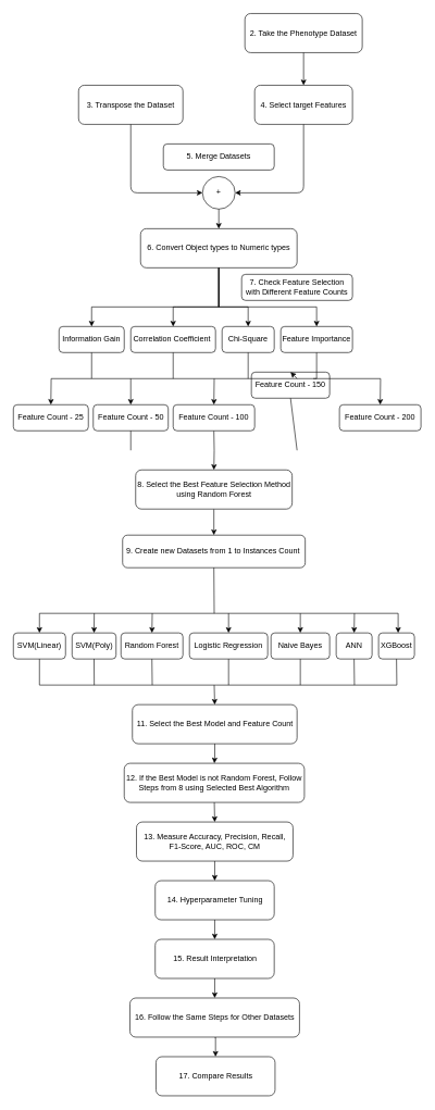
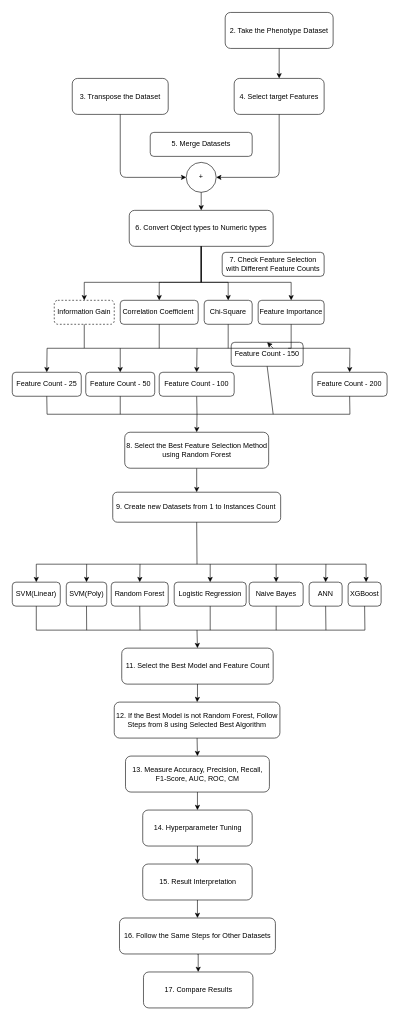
  <mxCell id="0" />
  <mxCell id="1" parent="0" />
  <mxCell id="2" value="2. Take the Phenotype Dataset" style="rounded=1;whiteSpace=wrap;html=1;" parent="1" vertex="1"><mxGeometry x="375" y="20" width="180" height="60" as="geometry" /></mxCell>
  <mxCell id="3" value="3. Transpose the Dataset" style="rounded=1;whiteSpace=wrap;html=1;" parent="1" vertex="1"><mxGeometry x="120" y="130" width="160" height="60" as="geometry" /></mxCell>
  <mxCell id="4" value="4. Select target Features" style="rounded=1;whiteSpace=wrap;html=1;" parent="1" vertex="1"><mxGeometry x="390" y="130" width="150" height="60" as="geometry" /></mxCell>
  <mxCell id="5" value="" style="endArrow=classic;html=1;exitX=0.5;exitY=1;exitDx=0;exitDy=0;" parent="1" source="2" target="4" edge="1"><mxGeometry width="50" height="50" relative="1" as="geometry"><mxPoint x="510" y="100" as="sourcePoint" /><mxPoint x="820" y="230" as="targetPoint" /></mxGeometry></mxCell>
  <mxCell id="6" value="+" style="ellipse;whiteSpace=wrap;html=1;aspect=fixed;" parent="1" vertex="1"><mxGeometry x="310" y="270" width="50" height="50" as="geometry" /></mxCell>
  <mxCell id="7" value="" style="endArrow=classic;html=1;entryX=0;entryY=0.5;entryDx=0;entryDy=0;exitX=0.5;exitY=1;exitDx=0;exitDy=0;" parent="1" source="3" target="6" edge="1"><mxGeometry width="50" height="50" relative="1" as="geometry"><mxPoint x="160" y="200" as="sourcePoint" /><mxPoint x="480" y="260" as="targetPoint" /><Array as="points"><mxPoint x="200" y="295" /></Array></mxGeometry></mxCell>
  <mxCell id="8" value="" style="endArrow=classic;html=1;entryX=1;entryY=0.5;entryDx=0;entryDy=0;exitX=0.5;exitY=1;exitDx=0;exitDy=0;" parent="1" source="4" target="6" edge="1"><mxGeometry width="50" height="50" relative="1" as="geometry"><mxPoint x="500" y="220" as="sourcePoint" /><mxPoint x="320" y="305" as="targetPoint" /><Array as="points"><mxPoint x="465" y="295" /></Array></mxGeometry></mxCell>
  <mxCell id="9" value="5. Merge Datasets" style="rounded=1;whiteSpace=wrap;html=1;" parent="1" vertex="1"><mxGeometry x="250" y="220" width="170" height="40" as="geometry" /></mxCell>
  <mxCell id="10" value="6. Convert Object types to Numeric types" style="rounded=1;whiteSpace=wrap;html=1;points=[[0,0,0,0,0],[0,0.25,0,0,0],[0,0.5,0,0,0],[0,0.75,0,0,0],[0,1,0,0,0],[0.17,1,0,0,0],[0.25,0,0,0,0],[0.5,0,0,0,0],[0.5,1,0,0,0],[0.61,1,0,0,0],[0.75,0,0,0,0],[0.81,1,0,0,0],[1,0,0,0,0],[1,0.25,0,0,0],[1,0.5,0,0,0],[1,0.75,0,0,0],[1,1,0,0,0]];" parent="1" vertex="1"><mxGeometry x="215" y="350" width="240" height="60" as="geometry" /></mxCell>
  <mxCell id="11" value="" style="endArrow=classic;html=1;exitX=0.5;exitY=1;exitDx=0;exitDy=0;entryX=0.5;entryY=0;entryDx=0;entryDy=0;" parent="1" source="6" target="10" edge="1"><mxGeometry width="50" height="50" relative="1" as="geometry"><mxPoint x="430" y="280" as="sourcePoint" /><mxPoint x="480" y="230" as="targetPoint" /></mxGeometry></mxCell>
  <mxCell id="12" value="7. Check Feature Selection with Different Feature Counts" style="rounded=1;whiteSpace=wrap;html=1;" parent="1" vertex="1"><mxGeometry x="370" y="420" width="170" height="40" as="geometry" /></mxCell>
- <mxCell id="13" value="Information Gain" style="rounded=1;whiteSpace=wrap;html=1;" parent="1" vertex="1"><mxGeometry x="90" y="500" width="100" height="40" as="geometry" /></mxCell>
+ <mxCell id="13" value="Information Gain" style="rounded=1;whiteSpace=wrap;html=1;dashed=1;" parent="1" vertex="1"><mxGeometry x="90" y="500" width="100" height="40" as="geometry" /></mxCell>
  <mxCell id="14" value="Correlation Coefficient&amp;nbsp;" style="rounded=1;whiteSpace=wrap;html=1;" parent="1" vertex="1"><mxGeometry x="200" y="500" width="130" height="40" as="geometry" /></mxCell>
  <mxCell id="15" value="Chi-Square" style="rounded=1;whiteSpace=wrap;html=1;" parent="1" vertex="1"><mxGeometry x="340" y="500" width="80" height="40" as="geometry" /></mxCell>
  <mxCell id="16" value="Feature Importance" style="rounded=1;whiteSpace=wrap;html=1;" parent="1" vertex="1"><mxGeometry x="430" y="500" width="110" height="40" as="geometry" /></mxCell>
  <mxCell id="17" value="Feature Count - 25" style="rounded=1;whiteSpace=wrap;html=1;" parent="1" vertex="1"><mxGeometry x="20" y="620" width="115" height="40" as="geometry" /></mxCell>
  <mxCell id="18" value="Feature Count - 50" style="rounded=1;whiteSpace=wrap;html=1;" parent="1" vertex="1"><mxGeometry x="142.5" y="620" width="115" height="40" as="geometry" /></mxCell>
  <mxCell id="19" style="edgeStyle=orthogonalEdgeStyle;rounded=0;orthogonalLoop=1;jettySize=auto;html=1;exitX=0.5;exitY=1;exitDx=0;exitDy=0;endArrow=none;endFill=0;" parent="1" source="20" edge="1"><mxGeometry relative="1" as="geometry"><mxPoint x="328" y="690" as="targetPoint" /></mxGeometry></mxCell>
  <mxCell id="20" value="Feature Count - 100" style="rounded=1;whiteSpace=wrap;html=1;" parent="1" vertex="1"><mxGeometry x="265" y="620" width="125" height="40" as="geometry" /></mxCell>
  <mxCell id="21" value="Feature Count - 150" style="rounded=1;whiteSpace=wrap;html=1;" parent="1" vertex="1"><mxGeometry x="385" y="570" width="120" height="40" as="geometry" /></mxCell>
  <mxCell id="22" value="Feature Count - 200" style="rounded=1;whiteSpace=wrap;html=1;" parent="1" vertex="1"><mxGeometry x="520" y="620" width="125" height="40" as="geometry" /></mxCell>
  <mxCell id="23" value="" style="endArrow=classic;html=1;rounded=0;exitX=0.5;exitY=1;exitDx=0;exitDy=0;exitPerimeter=0;entryX=0.5;entryY=0;entryDx=0;entryDy=0;" parent="1" source="10" target="13" edge="1"><mxGeometry width="50" height="50" relative="1" as="geometry"><mxPoint x="330" y="420" as="sourcePoint" /><mxPoint x="400" y="460" as="targetPoint" /><Array as="points"><mxPoint x="335" y="470" /><mxPoint x="270" y="470" /><mxPoint x="140" y="470" /></Array></mxGeometry></mxCell>
  <mxCell id="24" value="" style="endArrow=classic;html=1;rounded=0;exitX=0.5;exitY=1;exitDx=0;exitDy=0;exitPerimeter=0;entryX=0.5;entryY=0;entryDx=0;entryDy=0;" parent="1" source="10" target="16" edge="1"><mxGeometry width="50" height="50" relative="1" as="geometry"><mxPoint x="350" y="510" as="sourcePoint" /><mxPoint x="400" y="460" as="targetPoint" /><Array as="points"><mxPoint x="335" y="470" /><mxPoint x="485" y="470" /></Array></mxGeometry></mxCell>
  <mxCell id="25" value="" style="endArrow=classic;html=1;rounded=0;exitX=0.5;exitY=1;exitDx=0;exitDy=0;exitPerimeter=0;entryX=0.5;entryY=0;entryDx=0;entryDy=0;" parent="1" source="10" target="14" edge="1"><mxGeometry width="50" height="50" relative="1" as="geometry"><mxPoint x="350" y="510" as="sourcePoint" /><mxPoint x="400" y="460" as="targetPoint" /><Array as="points"><mxPoint x="335" y="470" /><mxPoint x="265" y="470" /></Array></mxGeometry></mxCell>
  <mxCell id="26" value="" style="endArrow=classic;html=1;rounded=0;exitX=0.5;exitY=1;exitDx=0;exitDy=0;exitPerimeter=0;entryX=0.5;entryY=0;entryDx=0;entryDy=0;" parent="1" source="10" target="15" edge="1"><mxGeometry width="50" height="50" relative="1" as="geometry"><mxPoint x="350" y="510" as="sourcePoint" /><mxPoint x="400" y="460" as="targetPoint" /><Array as="points"><mxPoint x="335" y="470" /><mxPoint x="380" y="470" /></Array></mxGeometry></mxCell>
  <mxCell id="27" value="" style="endArrow=none;html=1;rounded=0;exitX=0.5;exitY=1;exitDx=0;exitDy=0;entryX=0.5;entryY=1;entryDx=0;entryDy=0;" parent="1" source="13" target="16" edge="1"><mxGeometry width="50" height="50" relative="1" as="geometry"><mxPoint x="320" y="490" as="sourcePoint" /><mxPoint x="330" y="580" as="targetPoint" /><Array as="points"><mxPoint x="140" y="580" /><mxPoint x="485" y="580" /></Array></mxGeometry></mxCell>
  <mxCell id="28" value="" style="endArrow=none;html=1;rounded=0;exitX=0.5;exitY=1;exitDx=0;exitDy=0;" parent="1" source="14" edge="1"><mxGeometry width="50" height="50" relative="1" as="geometry"><mxPoint x="320" y="490" as="sourcePoint" /><mxPoint x="265" y="580" as="targetPoint" /></mxGeometry></mxCell>
  <mxCell id="29" value="" style="endArrow=none;html=1;rounded=0;exitX=0.5;exitY=1;exitDx=0;exitDy=0;" parent="1" source="15" edge="1"><mxGeometry width="50" height="50" relative="1" as="geometry"><mxPoint x="320" y="490" as="sourcePoint" /><mxPoint x="380" y="580" as="targetPoint" /></mxGeometry></mxCell>
  <mxCell id="30" value="" style="endArrow=classic;html=1;rounded=0;entryX=0.5;entryY=0;entryDx=0;entryDy=0;" parent="1" target="17" edge="1"><mxGeometry width="50" height="50" relative="1" as="geometry"><mxPoint x="140" y="580" as="sourcePoint" /><mxPoint x="370" y="440" as="targetPoint" /><Array as="points"><mxPoint x="78" y="580" /></Array></mxGeometry></mxCell>
  <mxCell id="31" value="" style="endArrow=classic;html=1;rounded=0;entryX=0.5;entryY=0;entryDx=0;entryDy=0;" parent="1" target="18" edge="1"><mxGeometry width="50" height="50" relative="1" as="geometry"><mxPoint x="200" y="580" as="sourcePoint" /><mxPoint x="370" y="440" as="targetPoint" /></mxGeometry></mxCell>
  <mxCell id="32" value="" style="endArrow=classic;html=1;rounded=0;entryX=0.5;entryY=0;entryDx=0;entryDy=0;" parent="1" target="20" edge="1"><mxGeometry width="50" height="50" relative="1" as="geometry"><mxPoint x="328" y="580" as="sourcePoint" /><mxPoint x="370" y="440" as="targetPoint" /></mxGeometry></mxCell>
  <mxCell id="33" value="" style="endArrow=classic;html=1;rounded=0;entryX=0.5;entryY=0;entryDx=0;entryDy=0;" parent="1" target="21" edge="1"><mxGeometry width="50" height="50" relative="1" as="geometry"><mxPoint x="455" y="580" as="sourcePoint" /><mxPoint x="370" y="440" as="targetPoint" /></mxGeometry></mxCell>
  <mxCell id="34" value="" style="endArrow=classic;html=1;rounded=0;entryX=0.5;entryY=0;entryDx=0;entryDy=0;" parent="1" target="22" edge="1"><mxGeometry width="50" height="50" relative="1" as="geometry"><mxPoint x="480" y="580" as="sourcePoint" /><mxPoint x="370" y="440" as="targetPoint" /><Array as="points"><mxPoint x="583" y="580" /></Array></mxGeometry></mxCell>
  <mxCell id="35" value="" style="edgeStyle=orthogonalEdgeStyle;rounded=0;orthogonalLoop=1;jettySize=auto;html=1;" parent="1" source="36" target="41" edge="1"><mxGeometry relative="1" as="geometry" /></mxCell>
  <mxCell id="36" value="8. Select the Best Feature Selection Method using Random Forest" style="rounded=1;whiteSpace=wrap;html=1;points=[[0,0,0,0,0],[0,0.25,0,0,0],[0,0.5,0,0,0],[0,0.75,0,0,0],[0,1,0,0,0],[0.17,1,0,0,0],[0.25,0,0,0,0],[0.5,0,0,0,0],[0.5,1,0,0,0],[0.61,1,0,0,0],[0.75,0,0,0,0],[0.81,1,0,0,0],[1,0,0,0,0],[1,0.25,0,0,0],[1,0.5,0,0,0],[1,0.75,0,0,0],[1,1,0,0,0]];" parent="1" vertex="1"><mxGeometry x="207.5" y="720" width="240" height="60" as="geometry" /></mxCell>
+ <mxCell id="37" value="" style="endArrow=none;html=1;rounded=0;exitX=0.5;exitY=1;exitDx=0;exitDy=0;entryX=0.5;entryY=1;entryDx=0;entryDy=0;endFill=0;" parent="1" source="17" target="22" edge="1"><mxGeometry width="50" height="50" relative="1" as="geometry"><mxPoint x="320" y="590" as="sourcePoint" /><mxPoint x="370" y="540" as="targetPoint" /><Array as="points"><mxPoint x="78" y="690" /><mxPoint x="330" y="690" /><mxPoint x="583" y="690" /></Array></mxGeometry></mxCell>
  <mxCell id="38" value="" style="endArrow=classic;html=1;rounded=0;entryX=0.5;entryY=0;entryDx=0;entryDy=0;entryPerimeter=0;" parent="1" target="36" edge="1"><mxGeometry width="50" height="50" relative="1" as="geometry"><mxPoint x="328" y="690" as="sourcePoint" /><mxPoint x="370" y="540" as="targetPoint" /></mxGeometry></mxCell>
  <mxCell id="39" value="" style="endArrow=none;html=1;rounded=0;exitX=0.5;exitY=1;exitDx=0;exitDy=0;" parent="1" source="18" edge="1"><mxGeometry width="50" height="50" relative="1" as="geometry"><mxPoint x="320" y="590" as="sourcePoint" /><mxPoint x="200" y="690" as="targetPoint" /></mxGeometry></mxCell>
  <mxCell id="40" value="" style="endArrow=none;html=1;rounded=0;exitX=0.5;exitY=1;exitDx=0;exitDy=0;" parent="1" source="21" edge="1"><mxGeometry width="50" height="50" relative="1" as="geometry"><mxPoint x="320" y="590" as="sourcePoint" /><mxPoint x="455" y="690" as="targetPoint" /></mxGeometry></mxCell>
  <mxCell id="41" value="9. Create new Datasets from 1 to Instances Count&amp;nbsp;" style="whiteSpace=wrap;html=1;rounded=1;" parent="1" vertex="1"><mxGeometry x="187.5" y="820" width="280" height="50" as="geometry" /></mxCell>
  <mxCell id="42" value="SVM(Linear)" style="rounded=1;whiteSpace=wrap;html=1;" parent="1" vertex="1"><mxGeometry x="20" y="970" width="80" height="40" as="geometry" /></mxCell>
  <mxCell id="43" value="SVM(Poly)" style="rounded=1;whiteSpace=wrap;html=1;" parent="1" vertex="1"><mxGeometry x="110" y="970" width="67.5" height="40" as="geometry" /></mxCell>
  <mxCell id="44" value="Random Forest" style="rounded=1;whiteSpace=wrap;html=1;" parent="1" vertex="1"><mxGeometry x="185" y="970" width="95" height="40" as="geometry" /></mxCell>
  <mxCell id="45" value="Logistic Regression" style="rounded=1;whiteSpace=wrap;html=1;" parent="1" vertex="1"><mxGeometry x="290" y="970" width="120" height="40" as="geometry" /></mxCell>
  <mxCell id="46" value="Naive Bayes" style="rounded=1;whiteSpace=wrap;html=1;" parent="1" vertex="1"><mxGeometry x="415" y="970" width="90" height="40" as="geometry" /></mxCell>
  <mxCell id="47" value="ANN" style="rounded=1;whiteSpace=wrap;html=1;" parent="1" vertex="1"><mxGeometry x="515" y="970" width="55" height="40" as="geometry" /></mxCell>
  <mxCell id="48" value="XGBoost" style="rounded=1;whiteSpace=wrap;html=1;" parent="1" vertex="1"><mxGeometry x="580" y="970" width="55" height="40" as="geometry" /></mxCell>
  <mxCell id="49" value="" style="endArrow=classic;html=1;rounded=0;exitX=0.5;exitY=0;exitDx=0;exitDy=0;endFill=1;startArrow=classic;startFill=1;" parent="1" source="42" edge="1"><mxGeometry width="50" height="50" relative="1" as="geometry"><mxPoint x="320" y="790" as="sourcePoint" /><mxPoint x="610" y="970" as="targetPoint" /><Array as="points"><mxPoint x="60" y="940" /><mxPoint x="330" y="940" /><mxPoint x="610" y="940" /></Array></mxGeometry></mxCell>
  <mxCell id="50" value="" style="endArrow=none;html=1;rounded=0;exitX=0.5;exitY=1;exitDx=0;exitDy=0;" parent="1" source="41" edge="1"><mxGeometry width="50" height="50" relative="1" as="geometry"><mxPoint x="320" y="790" as="sourcePoint" /><mxPoint x="328" y="940" as="targetPoint" /></mxGeometry></mxCell>
  <mxCell id="51" value="" style="endArrow=classic;html=1;rounded=0;entryX=0.5;entryY=0;entryDx=0;entryDy=0;" parent="1" target="44" edge="1"><mxGeometry width="50" height="50" relative="1" as="geometry"><mxPoint x="233" y="940" as="sourcePoint" /><mxPoint x="370" y="740" as="targetPoint" /></mxGeometry></mxCell>
  <mxCell id="52" value="" style="endArrow=classic;html=1;rounded=0;entryX=0.5;entryY=0;entryDx=0;entryDy=0;" parent="1" target="43" edge="1"><mxGeometry width="50" height="50" relative="1" as="geometry"><mxPoint x="144" y="940" as="sourcePoint" /><mxPoint x="370" y="740" as="targetPoint" /></mxGeometry></mxCell>
  <mxCell id="53" value="" style="endArrow=classic;html=1;rounded=0;entryX=0.5;entryY=0;entryDx=0;entryDy=0;" parent="1" target="45" edge="1"><mxGeometry width="50" height="50" relative="1" as="geometry"><mxPoint x="350" y="940" as="sourcePoint" /><mxPoint x="370" y="740" as="targetPoint" /></mxGeometry></mxCell>
  <mxCell id="54" value="" style="endArrow=classic;html=1;rounded=0;entryX=0.5;entryY=0;entryDx=0;entryDy=0;" parent="1" target="46" edge="1"><mxGeometry width="50" height="50" relative="1" as="geometry"><mxPoint x="460" y="940" as="sourcePoint" /><mxPoint x="370" y="740" as="targetPoint" /></mxGeometry></mxCell>
  <mxCell id="55" value="" style="endArrow=classic;html=1;rounded=0;entryX=0.5;entryY=0;entryDx=0;entryDy=0;" parent="1" target="47" edge="1"><mxGeometry width="50" height="50" relative="1" as="geometry"><mxPoint x="543" y="940" as="sourcePoint" /><mxPoint x="370" y="740" as="targetPoint" /></mxGeometry></mxCell>
  <mxCell id="56" value="" style="edgeStyle=orthogonalEdgeStyle;rounded=0;orthogonalLoop=1;jettySize=auto;html=1;" edge="1" parent="1" source="57" target="75"><mxGeometry relative="1" as="geometry" /></mxCell>
  <mxCell id="57" value="11. Select the Best Model and Feature Count" style="rounded=1;whiteSpace=wrap;html=1;points=[[0,0,0,0,0],[0,0.25,0,0,0],[0,0.5,0,0,0],[0,0.75,0,0,0],[0,1,0,0,0],[0.17,1,0,0,0],[0.25,0,0,0,0],[0.5,0,0,0,0],[0.5,1,0,0,0],[0.61,1,0,0,0],[0.75,0,0,0,0],[0.81,1,0,0,0],[1,0,0,0,0],[1,0.25,0,0,0],[1,0.5,0,0,0],[1,0.75,0,0,0],[1,1,0,0,0]];" parent="1" vertex="1"><mxGeometry x="202.5" y="1080" width="252.5" height="60" as="geometry" /></mxCell>
  <mxCell id="58" value="" style="endArrow=none;html=1;rounded=0;exitX=0.5;exitY=1;exitDx=0;exitDy=0;entryX=0.5;entryY=1;entryDx=0;entryDy=0;" parent="1" source="42" target="48" edge="1"><mxGeometry width="50" height="50" relative="1" as="geometry"><mxPoint x="320" y="990" as="sourcePoint" /><mxPoint x="370" y="940" as="targetPoint" /><Array as="points"><mxPoint x="60" y="1050" /><mxPoint x="330" y="1050" /><mxPoint x="608" y="1050" /></Array></mxGeometry></mxCell>
  <mxCell id="59" value="" style="endArrow=none;html=1;rounded=0;exitX=0.5;exitY=1;exitDx=0;exitDy=0;" parent="1" source="43" edge="1"><mxGeometry width="50" height="50" relative="1" as="geometry"><mxPoint x="320" y="990" as="sourcePoint" /><mxPoint x="144" y="1050" as="targetPoint" /></mxGeometry></mxCell>
  <mxCell id="60" value="" style="endArrow=none;html=1;rounded=0;exitX=0.5;exitY=1;exitDx=0;exitDy=0;" parent="1" source="44" edge="1"><mxGeometry width="50" height="50" relative="1" as="geometry"><mxPoint x="320" y="990" as="sourcePoint" /><mxPoint x="233" y="1050" as="targetPoint" /></mxGeometry></mxCell>
  <mxCell id="61" value="" style="endArrow=none;html=1;rounded=0;exitX=0.5;exitY=1;exitDx=0;exitDy=0;" parent="1" source="45" edge="1"><mxGeometry width="50" height="50" relative="1" as="geometry"><mxPoint x="320" y="990" as="sourcePoint" /><mxPoint x="350" y="1050" as="targetPoint" /></mxGeometry></mxCell>
  <mxCell id="62" value="" style="endArrow=none;html=1;rounded=0;exitX=0.5;exitY=1;exitDx=0;exitDy=0;" parent="1" source="46" edge="1"><mxGeometry width="50" height="50" relative="1" as="geometry"><mxPoint x="320" y="990" as="sourcePoint" /><mxPoint x="460" y="1050" as="targetPoint" /></mxGeometry></mxCell>
  <mxCell id="63" value="" style="endArrow=none;html=1;rounded=0;exitX=0.5;exitY=1;exitDx=0;exitDy=0;" parent="1" source="47" edge="1"><mxGeometry width="50" height="50" relative="1" as="geometry"><mxPoint x="320" y="990" as="sourcePoint" /><mxPoint x="543" y="1050" as="targetPoint" /></mxGeometry></mxCell>
  <mxCell id="64" value="" style="endArrow=classic;html=1;rounded=0;entryX=0.5;entryY=0;entryDx=0;entryDy=0;entryPerimeter=0;" parent="1" target="57" edge="1"><mxGeometry width="50" height="50" relative="1" as="geometry"><mxPoint x="328" y="1050" as="sourcePoint" /><mxPoint x="370" y="940" as="targetPoint" /></mxGeometry></mxCell>
  <mxCell id="65" style="edgeStyle=orthogonalEdgeStyle;rounded=0;orthogonalLoop=1;jettySize=auto;html=1;exitX=0.5;exitY=1;exitDx=0;exitDy=0;exitPerimeter=0;entryX=0.5;entryY=0;entryDx=0;entryDy=0;entryPerimeter=0;" parent="1" source="66" target="68" edge="1"><mxGeometry relative="1" as="geometry" /></mxCell>
  <mxCell id="66" value="13. Measure Accuracy, Precision, Recall, F1-Score, AUC, ROC, CM" style="rounded=1;whiteSpace=wrap;html=1;points=[[0,0,0,0,0],[0,0.25,0,0,0],[0,0.5,0,0,0],[0,0.75,0,0,0],[0,1,0,0,0],[0.17,1,0,0,0],[0.25,0,0,0,0],[0.5,0,0,0,0],[0.5,1,0,0,0],[0.61,1,0,0,0],[0.75,0,0,0,0],[0.81,1,0,0,0],[1,0,0,0,0],[1,0.25,0,0,0],[1,0.5,0,0,0],[1,0.75,0,0,0],[1,1,0,0,0]];" parent="1" vertex="1"><mxGeometry x="208.75" y="1260" width="240" height="60" as="geometry" /></mxCell>
  <mxCell id="67" style="edgeStyle=orthogonalEdgeStyle;rounded=0;orthogonalLoop=1;jettySize=auto;html=1;exitX=0.5;exitY=1;exitDx=0;exitDy=0;exitPerimeter=0;entryX=0.5;entryY=0;entryDx=0;entryDy=0;entryPerimeter=0;" parent="1" source="68" target="70" edge="1"><mxGeometry relative="1" as="geometry" /></mxCell>
  <mxCell id="68" value="14. Hyperparameter Tuning" style="rounded=1;whiteSpace=wrap;html=1;points=[[0,0,0,0,0],[0,0.25,0,0,0],[0,0.5,0,0,0],[0,0.75,0,0,0],[0,1,0,0,0],[0.17,1,0,0,0],[0.25,0,0,0,0],[0.5,0,0,0,0],[0.5,1,0,0,0],[0.61,1,0,0,0],[0.75,0,0,0,0],[0.81,1,0,0,0],[1,0,0,0,0],[1,0.25,0,0,0],[1,0.5,0,0,0],[1,0.75,0,0,0],[1,1,0,0,0]];" parent="1" vertex="1"><mxGeometry x="237.5" y="1350" width="182.5" height="60" as="geometry" /></mxCell>
  <mxCell id="69" style="edgeStyle=orthogonalEdgeStyle;rounded=0;orthogonalLoop=1;jettySize=auto;html=1;exitX=0.5;exitY=1;exitDx=0;exitDy=0;exitPerimeter=0;entryX=0.5;entryY=0;entryDx=0;entryDy=0;entryPerimeter=0;" parent="1" source="70" target="72" edge="1"><mxGeometry relative="1" as="geometry" /></mxCell>
  <mxCell id="70" value="15. Result Interpretation" style="rounded=1;whiteSpace=wrap;html=1;points=[[0,0,0,0,0],[0,0.25,0,0,0],[0,0.5,0,0,0],[0,0.75,0,0,0],[0,1,0,0,0],[0.17,1,0,0,0],[0.25,0,0,0,0],[0.5,0,0,0,0],[0.5,1,0,0,0],[0.61,1,0,0,0],[0.75,0,0,0,0],[0.81,1,0,0,0],[1,0,0,0,0],[1,0.25,0,0,0],[1,0.5,0,0,0],[1,0.75,0,0,0],[1,1,0,0,0]];" parent="1" vertex="1"><mxGeometry x="237.5" y="1440" width="182.5" height="60" as="geometry" /></mxCell>
  <mxCell id="71" style="edgeStyle=orthogonalEdgeStyle;rounded=0;orthogonalLoop=1;jettySize=auto;html=1;exitX=0.5;exitY=1;exitDx=0;exitDy=0;exitPerimeter=0;entryX=0.5;entryY=0;entryDx=0;entryDy=0;entryPerimeter=0;" parent="1" source="72" target="73" edge="1"><mxGeometry relative="1" as="geometry" /></mxCell>
  <mxCell id="72" value="16. Follow the Same Steps for Other Datasets" style="rounded=1;whiteSpace=wrap;html=1;points=[[0,0,0,0,0],[0,0.25,0,0,0],[0,0.5,0,0,0],[0,0.75,0,0,0],[0,1,0,0,0],[0.17,1,0,0,0],[0.25,0,0,0,0],[0.5,0,0,0,0],[0.5,1,0,0,0],[0.61,1,0,0,0],[0.75,0,0,0,0],[0.81,1,0,0,0],[1,0,0,0,0],[1,0.25,0,0,0],[1,0.5,0,0,0],[1,0.75,0,0,0],[1,1,0,0,0]];" parent="1" vertex="1"><mxGeometry x="198.75" y="1530" width="260" height="60" as="geometry" /></mxCell>
  <mxCell id="73" value="17. Compare Results" style="rounded=1;whiteSpace=wrap;html=1;points=[[0,0,0,0,0],[0,0.25,0,0,0],[0,0.5,0,0,0],[0,0.75,0,0,0],[0,1,0,0,0],[0.17,1,0,0,0],[0.25,0,0,0,0],[0.5,0,0,0,0],[0.5,1,0,0,0],[0.61,1,0,0,0],[0.75,0,0,0,0],[0.81,1,0,0,0],[1,0,0,0,0],[1,0.25,0,0,0],[1,0.5,0,0,0],[1,0.75,0,0,0],[1,1,0,0,0]];" parent="1" vertex="1"><mxGeometry x="238.75" y="1620" width="182.5" height="60" as="geometry" /></mxCell>
  <mxCell id="74" style="edgeStyle=orthogonalEdgeStyle;rounded=0;orthogonalLoop=1;jettySize=auto;html=1;exitX=0.5;exitY=1;exitDx=0;exitDy=0;entryX=0.5;entryY=0;entryDx=0;entryDy=0;entryPerimeter=0;" edge="1" parent="1" source="75" target="66"><mxGeometry relative="1" as="geometry" /></mxCell>
  <mxCell id="75" value="12. If the Best Model is not Random Forest, Follow Steps from 8 using Selected Best Algorithm" style="whiteSpace=wrap;html=1;rounded=1;" vertex="1" parent="1"><mxGeometry x="190" y="1170" width="276.25" height="60" as="geometry" /></mxCell>
